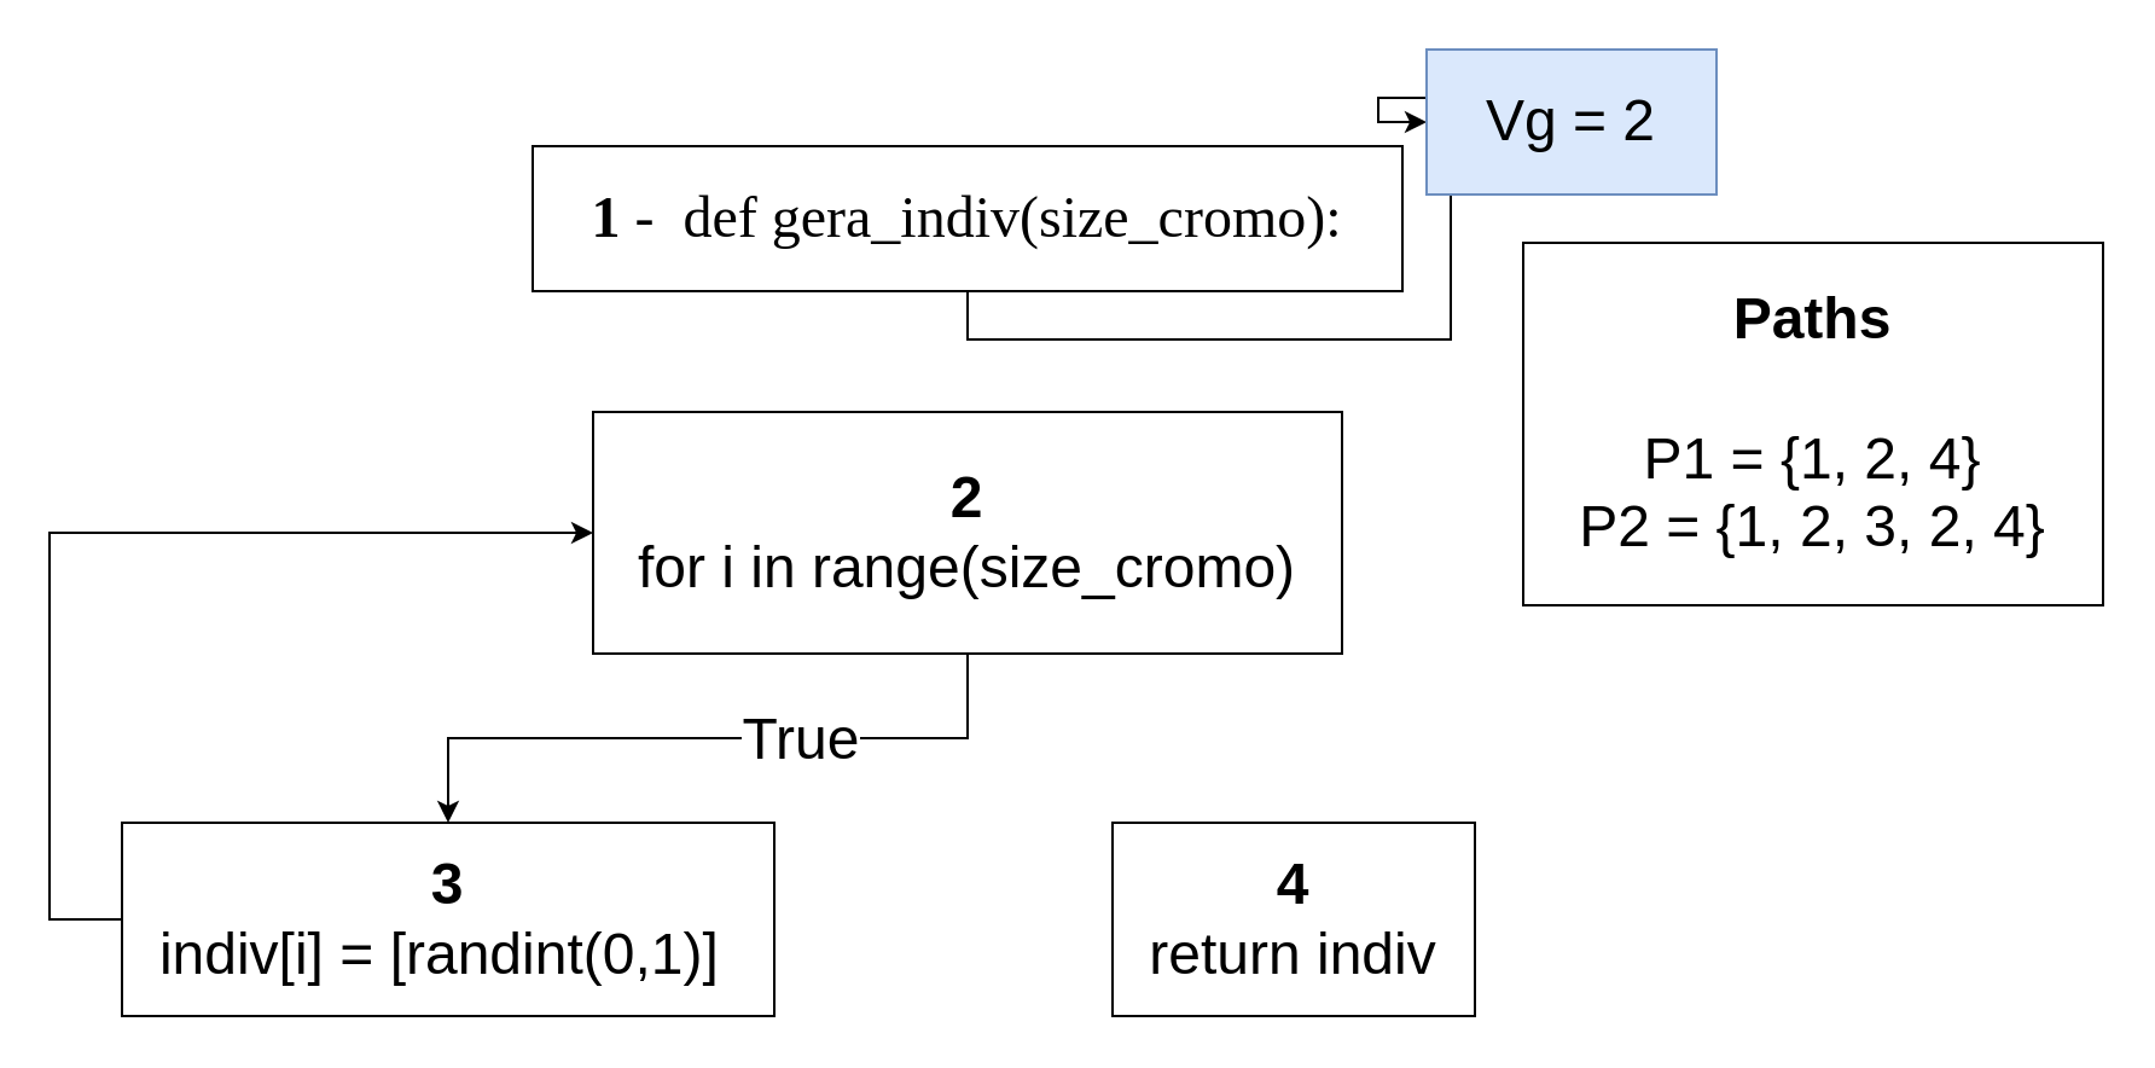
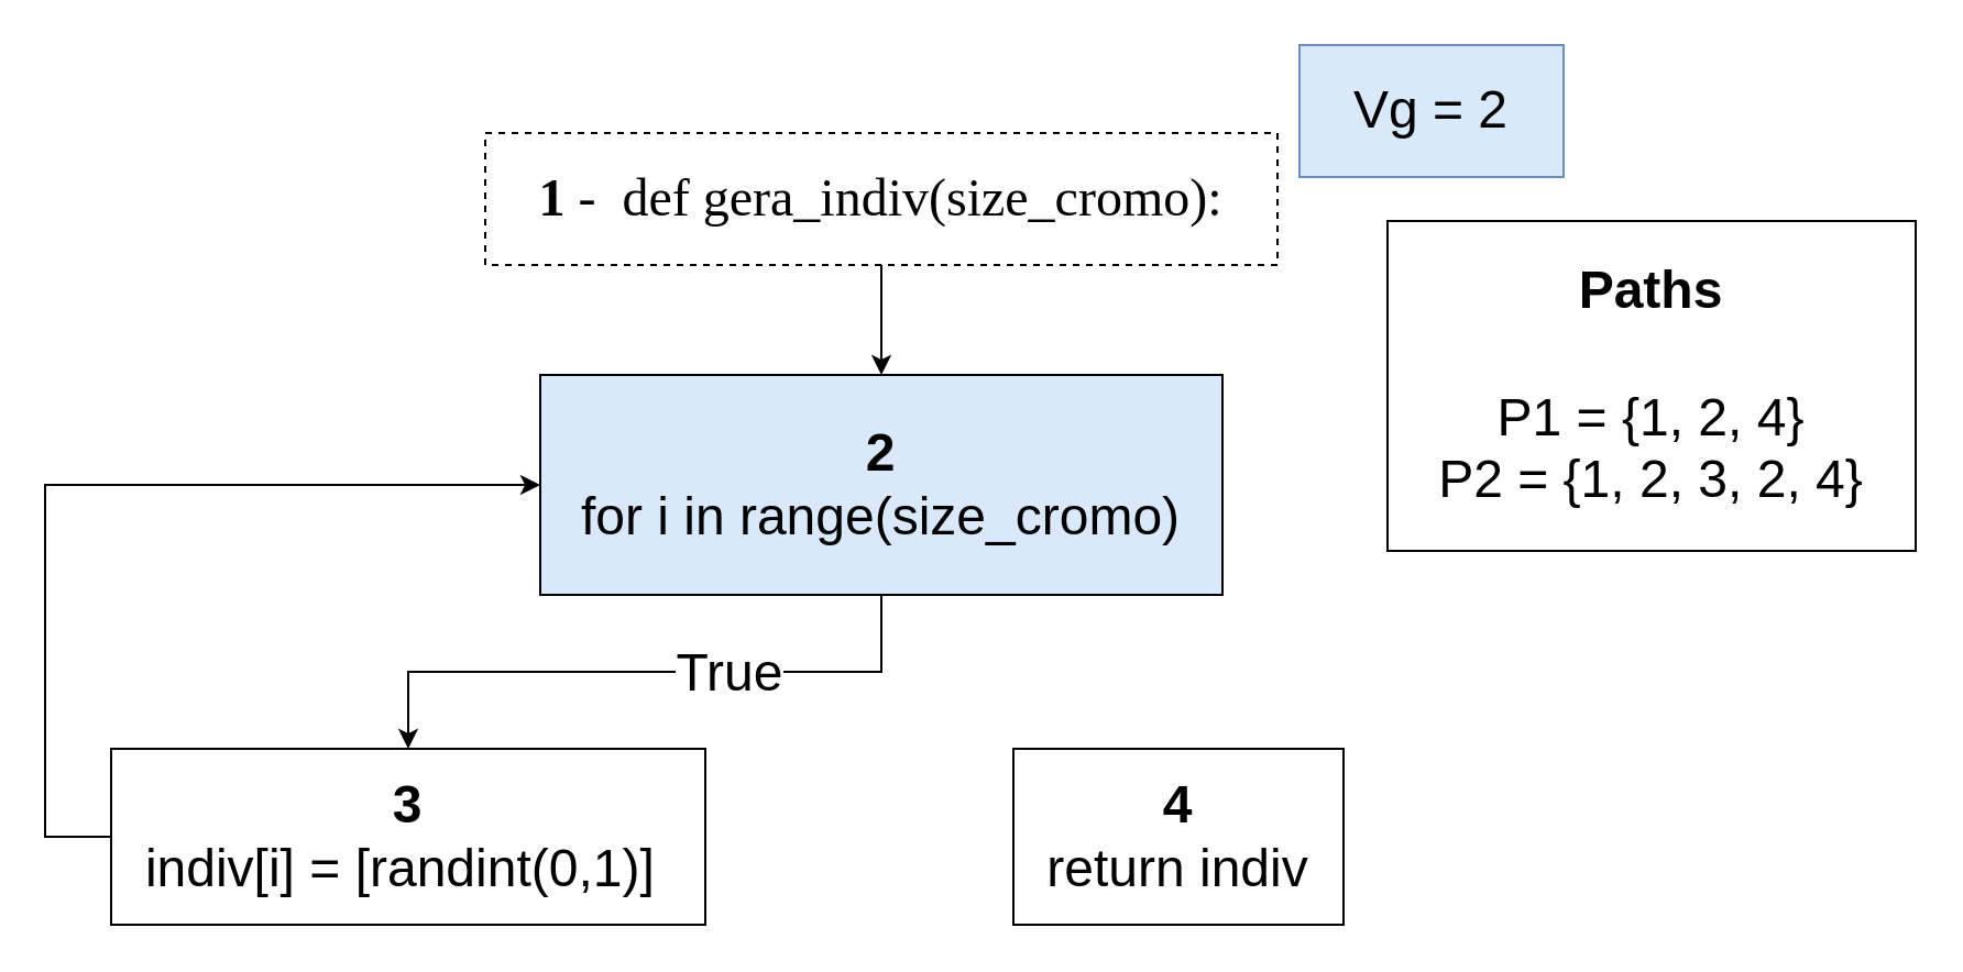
  <mxCell id="0" />
  <mxCell id="1" parent="0" />
- <mxCell id="2" style="edgeStyle=orthogonalEdgeStyle;rounded=0;orthogonalLoop=1;jettySize=auto;html=1;exitX=0.5;exitY=1;exitDx=0;exitDy=0;" parent="1" source="3" target="10" edge="1"><mxGeometry relative="1" as="geometry" /></mxCell>
- <mxCell id="3" value="&lt;p style=&quot;margin-top: 0pt ; margin-bottom: 0pt ; margin-left: 0in ; text-align: left ; direction: ltr ; unicode-bidi: embed ; word-break: normal&quot;&gt;&lt;span style=&quot;font-size: 18pt ; font-family: &amp;#34;calibri&amp;#34; ; font-weight: bold&quot;&gt;1&lt;/span&gt;&lt;span style=&quot;font-size: 18pt ; font-family: &amp;#34;calibri&amp;#34;&quot;&gt; -&amp;nbsp;&amp;nbsp;&lt;/span&gt;&lt;span style=&quot;font-family: &amp;#34;calibri&amp;#34; ; font-size: 24px&quot;&gt;def gera_indiv(size_cromo):&lt;/span&gt;&lt;/p&gt;" style="rounded=0;whiteSpace=wrap;html=1;" parent="1" vertex="1"><mxGeometry x="220" y="60" width="360" height="60" as="geometry" /></mxCell>
+ <mxCell id="2" style="edgeStyle=orthogonalEdgeStyle;rounded=0;orthogonalLoop=1;jettySize=auto;html=1;exitX=0.5;exitY=1;exitDx=0;exitDy=0;" parent="1" source="3" target="6" edge="1"><mxGeometry relative="1" as="geometry" /></mxCell>
+ <mxCell id="3" value="&lt;p style=&quot;margin-top: 0pt ; margin-bottom: 0pt ; margin-left: 0in ; text-align: left ; direction: ltr ; unicode-bidi: embed ; word-break: normal&quot;&gt;&lt;span style=&quot;font-size: 18pt ; font-family: &amp;#34;calibri&amp;#34; ; font-weight: bold&quot;&gt;1&lt;/span&gt;&lt;span style=&quot;font-size: 18pt ; font-family: &amp;#34;calibri&amp;#34;&quot;&gt; -&amp;nbsp;&amp;nbsp;&lt;/span&gt;&lt;span style=&quot;font-family: &amp;#34;calibri&amp;#34; ; font-size: 24px&quot;&gt;def gera_indiv(size_cromo):&lt;/span&gt;&lt;/p&gt;" style="rounded=0;whiteSpace=wrap;html=1;dashed=1;" parent="1" vertex="1"><mxGeometry x="220" y="60" width="360" height="60" as="geometry" /></mxCell>
  <mxCell id="4" style="edgeStyle=orthogonalEdgeStyle;rounded=0;orthogonalLoop=1;jettySize=auto;html=1;entryX=0.5;entryY=0;entryDx=0;entryDy=0;" parent="1" source="6" target="9" edge="1"><mxGeometry relative="1" as="geometry" /></mxCell>
  <mxCell id="5" value="True" style="text;html=1;resizable=0;points=[];align=center;verticalAlign=middle;labelBackgroundColor=#ffffff;fontSize=24;" parent="4" vertex="1" connectable="0"><mxGeometry x="-0.262" relative="1" as="geometry"><mxPoint as="offset" /></mxGeometry></mxCell>
- <mxCell id="6" value="&lt;div style=&quot;font-size: 24px&quot;&gt;&lt;font style=&quot;font-size: 24px&quot;&gt;&lt;b&gt;2&lt;/b&gt;&lt;/font&gt;&lt;/div&gt;&lt;div&gt;&lt;div&gt;&lt;span style=&quot;font-size: 24px&quot;&gt;for i in range(size_cromo)&lt;/span&gt;&lt;/div&gt;&lt;/div&gt;" style="rounded=0;whiteSpace=wrap;html=1;align=center;" parent="1" vertex="1"><mxGeometry x="245" y="170" width="310" height="100" as="geometry" /></mxCell>
+ <mxCell id="6" value="&lt;div style=&quot;font-size: 24px&quot;&gt;&lt;font style=&quot;font-size: 24px&quot;&gt;&lt;b&gt;2&lt;/b&gt;&lt;/font&gt;&lt;/div&gt;&lt;div&gt;&lt;div&gt;&lt;span style=&quot;font-size: 24px&quot;&gt;for i in range(size_cromo)&lt;/span&gt;&lt;/div&gt;&lt;/div&gt;" style="rounded=0;whiteSpace=wrap;html=1;align=center;fillColor=#dae8fc;" parent="1" vertex="1"><mxGeometry x="245" y="170" width="310" height="100" as="geometry" /></mxCell>
  <mxCell id="7" value="&lt;div style=&quot;font-size: 24px&quot;&gt;&lt;b&gt;4&lt;/b&gt;&lt;/div&gt;&lt;div style=&quot;font-size: 24px&quot;&gt;&lt;span&gt;return indiv&lt;/span&gt;&lt;/div&gt;" style="rounded=0;whiteSpace=wrap;html=1;align=center;" parent="1" vertex="1"><mxGeometry x="460" y="340" width="150" height="80" as="geometry" /></mxCell>
  <mxCell id="8" style="edgeStyle=orthogonalEdgeStyle;rounded=0;orthogonalLoop=1;jettySize=auto;html=1;entryX=0;entryY=0.5;entryDx=0;entryDy=0;fontSize=24;" parent="1" source="9" target="6" edge="1"><mxGeometry relative="1" as="geometry"><Array as="points"><mxPoint x="20" y="380" /><mxPoint x="20" y="220" /></Array></mxGeometry></mxCell>
  <mxCell id="9" value="&lt;div style=&quot;font-size: 24px&quot;&gt;&lt;b&gt;3&lt;/b&gt;&lt;/div&gt;&lt;div style=&quot;font-size: 24px&quot;&gt;indiv[i] = [randint(0,1)]&amp;nbsp;&lt;br&gt;&lt;/div&gt;" style="rounded=0;whiteSpace=wrap;html=1;align=center;" parent="1" vertex="1"><mxGeometry x="50" y="340" width="270" height="80" as="geometry" /></mxCell>
  <mxCell id="10" value="&lt;p style=&quot;margin-top: 0pt ; margin-bottom: 0pt ; margin-left: 0in ; text-align: left ; direction: ltr ; unicode-bidi: embed ; word-break: normal&quot;&gt;&lt;span style=&quot;font-size: 24px ; text-align: center&quot;&gt;Vg = 2&lt;/span&gt;&lt;br&gt;&lt;/p&gt;" style="rounded=0;whiteSpace=wrap;html=1;fillColor=#dae8fc;strokeColor=#6c8ebf;" vertex="1" parent="1"><mxGeometry x="590" y="20" width="120" height="60" as="geometry" /></mxCell>
  <mxCell id="11" value="&lt;div style=&quot;font-size: 24px&quot;&gt;&lt;div&gt;&lt;b&gt;Paths&lt;/b&gt;&lt;/div&gt;&lt;div&gt;&lt;b&gt;&lt;br&gt;&lt;/b&gt;&lt;/div&gt;&lt;div&gt;P1 = {1, 2, 4}&lt;/div&gt;&lt;div&gt;P2 = {1, 2, 3, 2, 4&lt;span&gt;}&lt;/span&gt;&lt;/div&gt;&lt;/div&gt;" style="rounded=0;whiteSpace=wrap;html=1;align=center;" vertex="1" parent="1"><mxGeometry x="630" y="100" width="240" height="150" as="geometry" /></mxCell>
